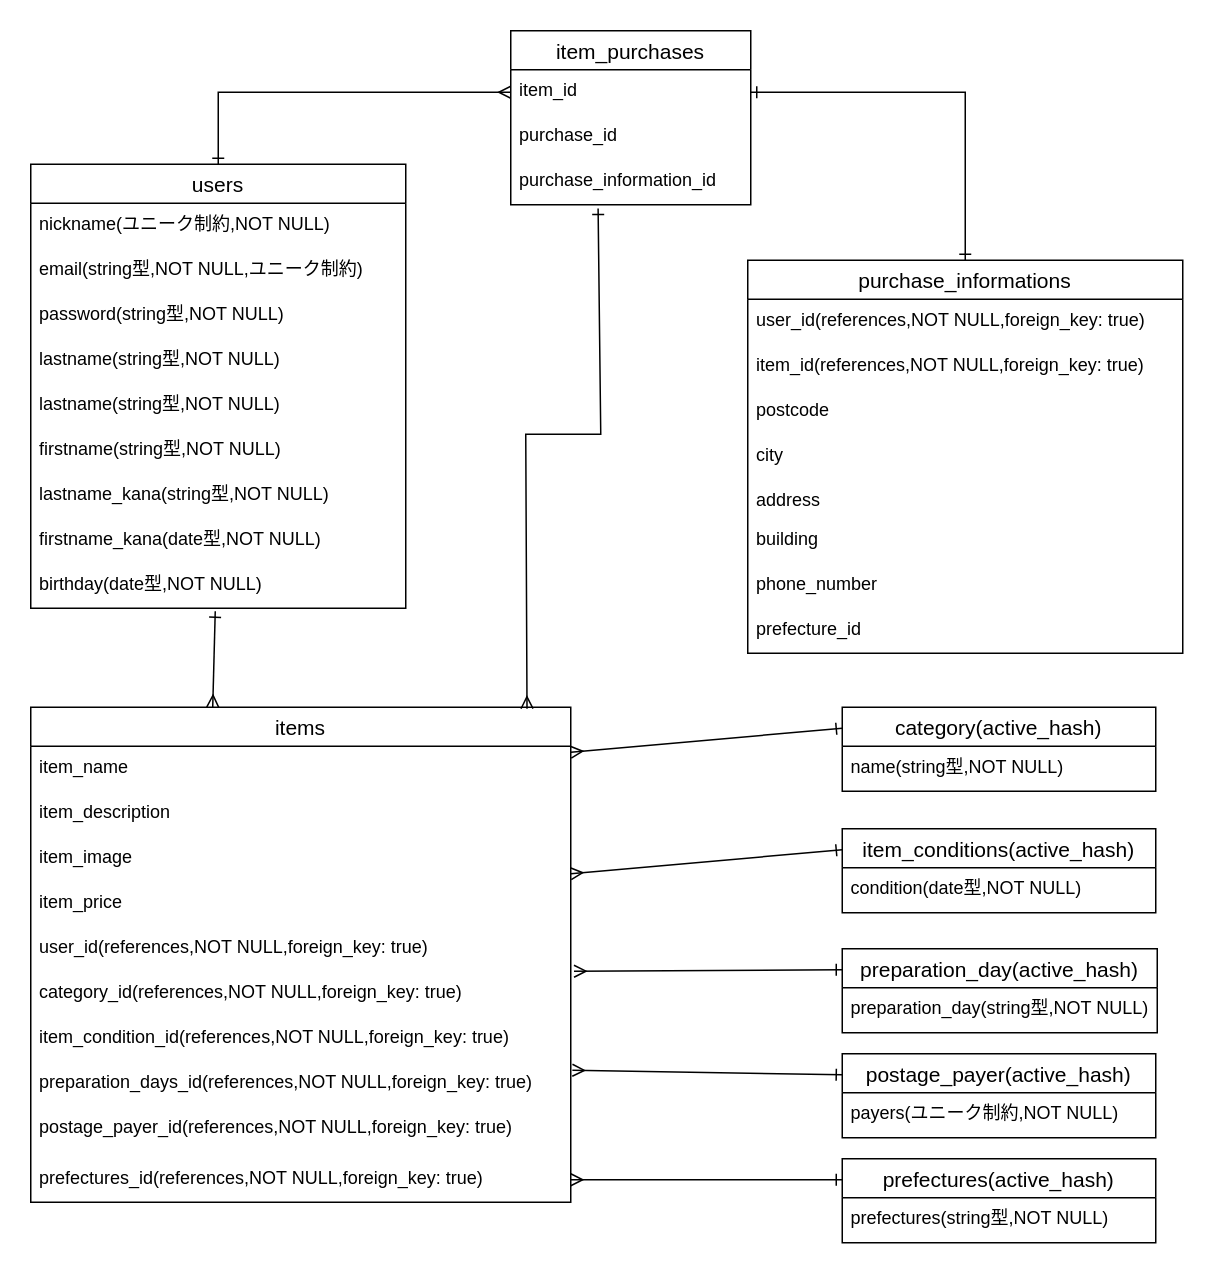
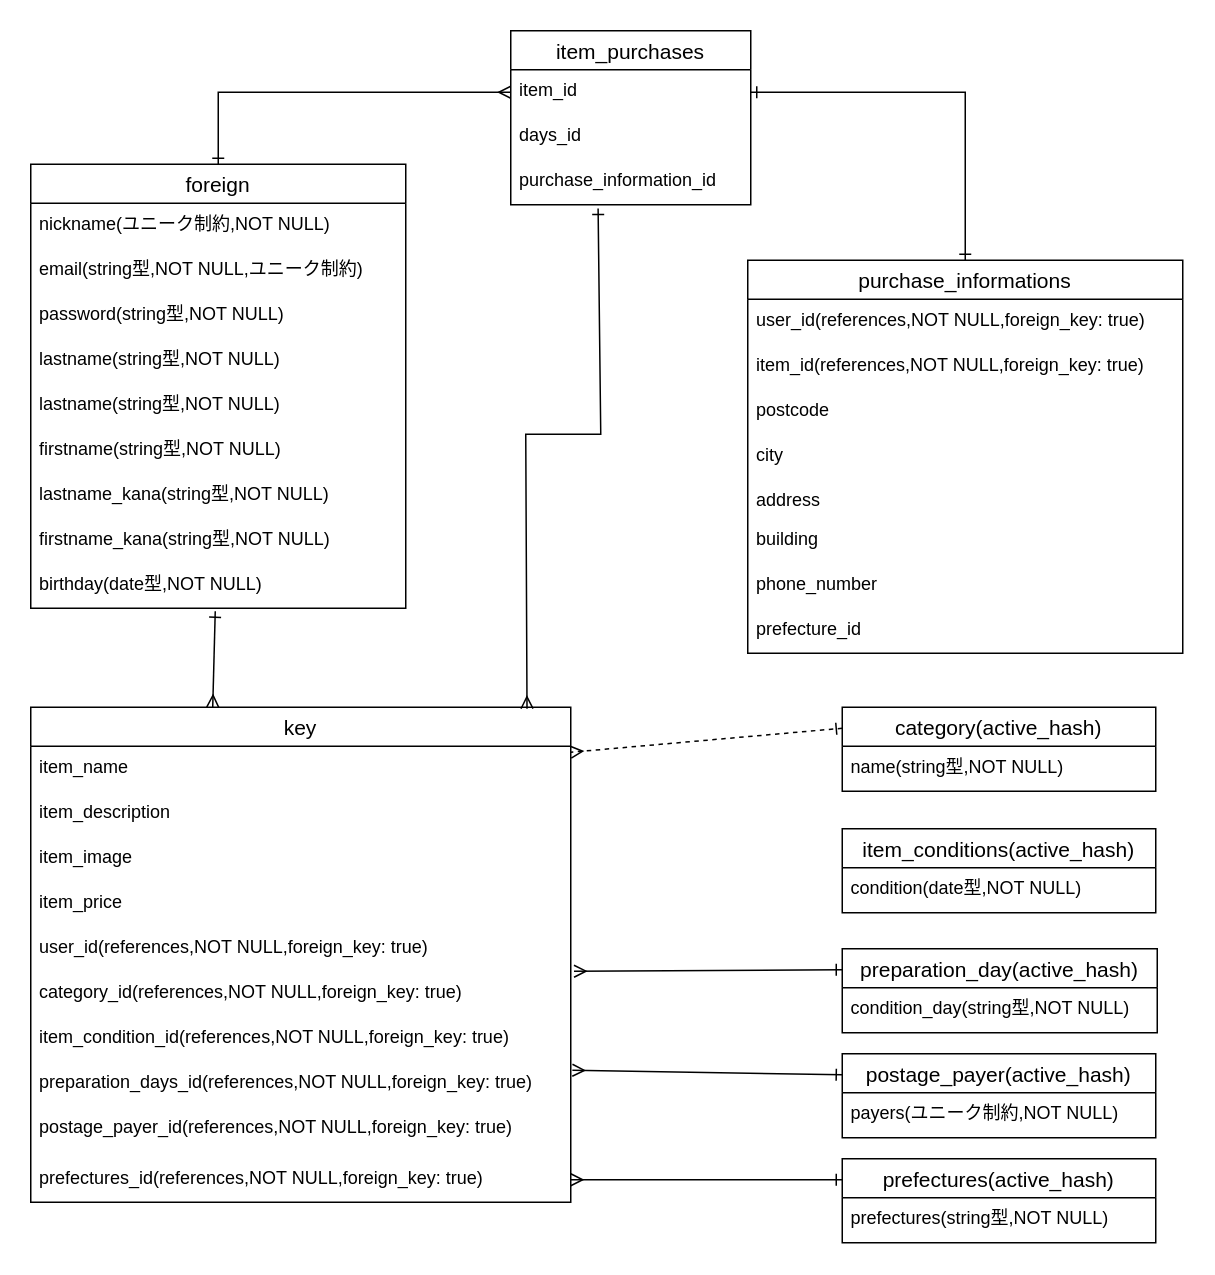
  <mxCell id="0" />
  <mxCell id="1" parent="0" />
- <mxCell id="2" value="users" style="swimlane;fontStyle=0;childLayout=stackLayout;horizontal=1;startSize=26;horizontalStack=0;resizeParent=1;resizeParentMax=0;resizeLast=0;collapsible=1;marginBottom=0;align=center;fontSize=14;" vertex="1" parent="1"><mxGeometry y="109" width="250" height="296" as="geometry" x="20" /></mxCell>
+ <mxCell id="2" value="foreign" style="swimlane;fontStyle=0;childLayout=stackLayout;horizontal=1;startSize=26;horizontalStack=0;resizeParent=1;resizeParentMax=0;resizeLast=0;collapsible=1;marginBottom=0;align=center;fontSize=14;" vertex="1" parent="1"><mxGeometry y="109" width="250" height="296" as="geometry" x="20" /></mxCell>
  <mxCell id="3" value="nickname(ユニーク制約,NOT NULL)" style="text;strokeColor=none;fillColor=none;spacingLeft=4;spacingRight=4;overflow=hidden;rotatable=0;points=[[0,0.5],[1,0.5]];portConstraint=eastwest;fontSize=12;" vertex="1" parent="2"><mxGeometry y="26" width="250" height="30" as="geometry" /></mxCell>
  <mxCell id="4" value="email(string型,NOT NULL,ユニーク制約)" style="text;strokeColor=none;fillColor=none;spacingLeft=4;spacingRight=4;overflow=hidden;rotatable=0;points=[[0,0.5],[1,0.5]];portConstraint=eastwest;fontSize=12;" vertex="1" parent="2"><mxGeometry y="56" width="250" height="30" as="geometry" /></mxCell>
  <mxCell id="5" value="password(string型,NOT NULL)" style="text;strokeColor=none;fillColor=none;spacingLeft=4;spacingRight=4;overflow=hidden;rotatable=0;points=[[0,0.5],[1,0.5]];portConstraint=eastwest;fontSize=12;" vertex="1" parent="2"><mxGeometry y="86" width="250" height="30" as="geometry" /></mxCell>
  <mxCell id="6" value="lastname(string型,NOT NULL)" style="text;strokeColor=none;fillColor=none;spacingLeft=4;spacingRight=4;overflow=hidden;rotatable=0;points=[[0,0.5],[1,0.5]];portConstraint=eastwest;fontSize=12;" vertex="1" parent="2"><mxGeometry y="116" width="250" height="30" as="geometry" /></mxCell>
  <mxCell id="7" value="lastname(string型,NOT NULL)" style="text;strokeColor=none;fillColor=none;spacingLeft=4;spacingRight=4;overflow=hidden;rotatable=0;points=[[0,0.5],[1,0.5]];portConstraint=eastwest;fontSize=12;" vertex="1" parent="2"><mxGeometry y="146" width="250" height="30" as="geometry" /></mxCell>
  <mxCell id="8" value="firstname(string型,NOT NULL)" style="text;strokeColor=none;fillColor=none;spacingLeft=4;spacingRight=4;overflow=hidden;rotatable=0;points=[[0,0.5],[1,0.5]];portConstraint=eastwest;fontSize=12;" vertex="1" parent="2"><mxGeometry y="176" width="250" height="30" as="geometry" /></mxCell>
  <mxCell id="9" value="lastname_kana(string型,NOT NULL)" style="text;strokeColor=none;fillColor=none;spacingLeft=4;spacingRight=4;overflow=hidden;rotatable=0;points=[[0,0.5],[1,0.5]];portConstraint=eastwest;fontSize=12;" vertex="1" parent="2"><mxGeometry y="206" width="250" height="30" as="geometry" /></mxCell>
- <mxCell id="10" value="firstname_kana(date型,NOT NULL)" style="text;strokeColor=none;fillColor=none;spacingLeft=4;spacingRight=4;overflow=hidden;rotatable=0;points=[[0,0.5],[1,0.5]];portConstraint=eastwest;fontSize=12;" vertex="1" parent="2"><mxGeometry y="236" width="250" height="30" as="geometry" /></mxCell>
+ <mxCell id="10" value="firstname_kana(string型,NOT NULL)" style="text;strokeColor=none;fillColor=none;spacingLeft=4;spacingRight=4;overflow=hidden;rotatable=0;points=[[0,0.5],[1,0.5]];portConstraint=eastwest;fontSize=12;" vertex="1" parent="2"><mxGeometry y="236" width="250" height="30" as="geometry" /></mxCell>
  <mxCell id="11" value="birthday(date型,NOT NULL)" style="text;strokeColor=none;fillColor=none;spacingLeft=4;spacingRight=4;overflow=hidden;rotatable=0;points=[[0,0.5],[1,0.5]];portConstraint=eastwest;fontSize=12;" vertex="1" parent="2"><mxGeometry y="266" width="250" height="30" as="geometry" /></mxCell>
- <mxCell id="12" value="items" style="swimlane;fontStyle=0;childLayout=stackLayout;horizontal=1;startSize=26;horizontalStack=0;resizeParent=1;resizeParentMax=0;resizeLast=0;collapsible=1;marginBottom=0;align=center;fontSize=14;" vertex="1" parent="1"><mxGeometry y="471" width="360" height="330" as="geometry" x="20" /></mxCell>
+ <mxCell id="12" value="key" style="swimlane;fontStyle=0;childLayout=stackLayout;horizontal=1;startSize=26;horizontalStack=0;resizeParent=1;resizeParentMax=0;resizeLast=0;collapsible=1;marginBottom=0;align=center;fontSize=14;" vertex="1" parent="1"><mxGeometry y="471" width="360" height="330" as="geometry" x="20" /></mxCell>
  <mxCell id="13" value="item_name" style="text;strokeColor=none;fillColor=none;spacingLeft=4;spacingRight=4;overflow=hidden;rotatable=0;points=[[0,0.5],[1,0.5]];portConstraint=eastwest;fontSize=12;" vertex="1" parent="12"><mxGeometry y="26" width="360" height="30" as="geometry" /></mxCell>
  <mxCell id="14" value="item_description" style="text;strokeColor=none;fillColor=none;spacingLeft=4;spacingRight=4;overflow=hidden;rotatable=0;points=[[0,0.5],[1,0.5]];portConstraint=eastwest;fontSize=12;" vertex="1" parent="12"><mxGeometry y="56" width="360" height="30" as="geometry" /></mxCell>
  <mxCell id="15" value="item_image" style="text;strokeColor=none;fillColor=none;spacingLeft=4;spacingRight=4;overflow=hidden;rotatable=0;points=[[0,0.5],[1,0.5]];portConstraint=eastwest;fontSize=12;" vertex="1" parent="12"><mxGeometry y="86" width="360" height="30" as="geometry" /></mxCell>
  <mxCell id="16" value="item_price" style="text;strokeColor=none;fillColor=none;spacingLeft=4;spacingRight=4;overflow=hidden;rotatable=0;points=[[0,0.5],[1,0.5]];portConstraint=eastwest;fontSize=12;" vertex="1" parent="12"><mxGeometry y="116" width="360" height="30" as="geometry" /></mxCell>
  <mxCell id="17" value="user_id(references,NOT NULL,foreign_key: true)" style="text;strokeColor=none;fillColor=none;spacingLeft=4;spacingRight=4;overflow=hidden;rotatable=0;points=[[0,0.5],[1,0.5]];portConstraint=eastwest;fontSize=12;" vertex="1" parent="12"><mxGeometry y="146" width="360" height="30" as="geometry" /></mxCell>
  <mxCell id="18" value="category_id(references,NOT NULL,foreign_key: true)" style="text;strokeColor=none;fillColor=none;spacingLeft=4;spacingRight=4;overflow=hidden;rotatable=0;points=[[0,0.5],[1,0.5]];portConstraint=eastwest;fontSize=12;" vertex="1" parent="12"><mxGeometry y="176" width="360" height="30" as="geometry" /></mxCell>
  <mxCell id="19" value="item_condition_id(references,NOT NULL,foreign_key: true)" style="text;strokeColor=none;fillColor=none;spacingLeft=4;spacingRight=4;overflow=hidden;rotatable=0;points=[[0,0.5],[1,0.5]];portConstraint=eastwest;fontSize=12;" vertex="1" parent="12"><mxGeometry y="206" width="360" height="30" as="geometry" /></mxCell>
  <mxCell id="20" value="preparation_days_id(references,NOT NULL,foreign_key: true)" style="text;strokeColor=none;fillColor=none;spacingLeft=4;spacingRight=4;overflow=hidden;rotatable=0;points=[[0,0.5],[1,0.5]];portConstraint=eastwest;fontSize=12;" vertex="1" parent="12"><mxGeometry y="236" width="360" height="30" as="geometry" /></mxCell>
  <mxCell id="21" value="postage_payer_id(references,NOT NULL,foreign_key: true)" style="text;strokeColor=none;fillColor=none;spacingLeft=4;spacingRight=4;overflow=hidden;rotatable=0;points=[[0,0.5],[1,0.5]];portConstraint=eastwest;fontSize=12;" vertex="1" parent="12"><mxGeometry y="266" width="360" height="34" as="geometry" /></mxCell>
  <mxCell id="22" value="prefectures_id(references,NOT NULL,foreign_key: true)" style="text;strokeColor=none;fillColor=none;spacingLeft=4;spacingRight=4;overflow=hidden;rotatable=0;points=[[0,0.5],[1,0.5]];portConstraint=eastwest;fontSize=12;" vertex="1" parent="12"><mxGeometry y="300" width="360" height="30" as="geometry" /></mxCell>
  <mxCell id="23" value="purchase_informations" style="swimlane;fontStyle=0;childLayout=stackLayout;horizontal=1;startSize=26;horizontalStack=0;resizeParent=1;resizeParentMax=0;resizeLast=0;collapsible=1;marginBottom=0;align=center;fontSize=14;" vertex="1" parent="1"><mxGeometry x="498" y="173" width="290" height="262" as="geometry" /></mxCell>
  <mxCell id="24" value="user_id(references,NOT NULL,foreign_key: true)" style="text;strokeColor=none;fillColor=none;spacingLeft=4;spacingRight=4;overflow=hidden;rotatable=0;points=[[0,0.5],[1,0.5]];portConstraint=eastwest;fontSize=12;" vertex="1" parent="23"><mxGeometry y="26" width="290" height="30" as="geometry" /></mxCell>
  <mxCell id="25" value="item_id(references,NOT NULL,foreign_key: true)" style="text;strokeColor=none;fillColor=none;spacingLeft=4;spacingRight=4;overflow=hidden;rotatable=0;points=[[0,0.5],[1,0.5]];portConstraint=eastwest;fontSize=12;" vertex="1" parent="23"><mxGeometry y="56" width="290" height="30" as="geometry" /></mxCell>
  <mxCell id="26" value="postcode" style="text;strokeColor=none;fillColor=none;spacingLeft=4;spacingRight=4;overflow=hidden;rotatable=0;points=[[0,0.5],[1,0.5]];portConstraint=eastwest;fontSize=12;" vertex="1" parent="23"><mxGeometry y="86" width="290" height="30" as="geometry" /></mxCell>
  <mxCell id="27" value="city" style="text;strokeColor=none;fillColor=none;spacingLeft=4;spacingRight=4;overflow=hidden;rotatable=0;points=[[0,0.5],[1,0.5]];portConstraint=eastwest;fontSize=12;" vertex="1" parent="23"><mxGeometry y="116" width="290" height="30" as="geometry" /></mxCell>
  <mxCell id="28" value="address" style="text;strokeColor=none;fillColor=none;spacingLeft=4;spacingRight=4;overflow=hidden;rotatable=0;points=[[0,0.5],[1,0.5]];portConstraint=eastwest;fontSize=12;" vertex="1" parent="23"><mxGeometry y="146" width="290" height="26" as="geometry" /></mxCell>
  <mxCell id="29" value="building" style="text;strokeColor=none;fillColor=none;spacingLeft=4;spacingRight=4;overflow=hidden;rotatable=0;points=[[0,0.5],[1,0.5]];portConstraint=eastwest;fontSize=12;" vertex="1" parent="23"><mxGeometry y="172" width="290" height="30" as="geometry" /></mxCell>
  <mxCell id="30" value="phone_number" style="text;strokeColor=none;fillColor=none;spacingLeft=4;spacingRight=4;overflow=hidden;rotatable=0;points=[[0,0.5],[1,0.5]];portConstraint=eastwest;fontSize=12;" vertex="1" parent="23"><mxGeometry y="202" width="290" height="30" as="geometry" /></mxCell>
  <mxCell id="31" value="prefecture_id" style="text;strokeColor=none;fillColor=none;spacingLeft=4;spacingRight=4;overflow=hidden;rotatable=0;points=[[0,0.5],[1,0.5]];portConstraint=eastwest;fontSize=12;" vertex="1" parent="23"><mxGeometry y="232" width="290" height="30" as="geometry" /></mxCell>
  <mxCell id="32" style="edgeStyle=none;rounded=0;html=1;exitX=0.492;exitY=1.067;exitDx=0;exitDy=0;startArrow=ERone;startFill=0;endArrow=ERmany;endFill=0;exitPerimeter=0;entryX=0.337;entryY=0;entryDx=0;entryDy=0;entryPerimeter=0;" edge="1" parent="1" source="11" target="12"><mxGeometry relative="1" as="geometry"><mxPoint x="120" y="307" as="targetPoint" /></mxGeometry></mxCell>
  <mxCell id="33" style="edgeStyle=none;rounded=0;html=1;startArrow=ERone;startFill=0;endArrow=ERmany;endFill=0;entryX=0;entryY=0.5;entryDx=0;entryDy=0;exitX=0.5;exitY=0;exitDx=0;exitDy=0;" edge="1" parent="1" source="2" target="50"><mxGeometry relative="1" as="geometry"><mxPoint x="340" y="219" as="sourcePoint" /><mxPoint x="460" y="219" as="targetPoint" /><Array as="points"><mxPoint x="145" y="61" /></Array></mxGeometry></mxCell>
  <mxCell id="34" value="category(active_hash)" style="swimlane;fontStyle=0;childLayout=stackLayout;horizontal=1;startSize=26;horizontalStack=0;resizeParent=1;resizeParentMax=0;resizeLast=0;collapsible=1;marginBottom=0;align=center;fontSize=14;" vertex="1" parent="1"><mxGeometry x="561" y="471" width="209" height="56" as="geometry" /></mxCell>
  <mxCell id="35" value="name(string型,NOT NULL)" style="text;strokeColor=none;fillColor=none;spacingLeft=4;spacingRight=4;overflow=hidden;rotatable=0;points=[[0,0.5],[1,0.5]];portConstraint=eastwest;fontSize=12;" vertex="1" parent="34"><mxGeometry y="26" width="209" height="30" as="geometry" /></mxCell>
- <mxCell id="36" style="edgeStyle=none;rounded=0;html=1;exitX=0;exitY=0.25;exitDx=0;exitDy=0;entryX=1;entryY=0.133;entryDx=0;entryDy=0;startArrow=ERone;startFill=0;endArrow=ERmany;endFill=0;entryPerimeter=0;" edge="1" parent="1" source="34" target="13"><mxGeometry relative="1" as="geometry"><mxPoint x="380" y="465" as="sourcePoint" /></mxGeometry></mxCell>
- <mxCell id="37" style="edgeStyle=none;rounded=0;html=1;exitX=0;exitY=0.25;exitDx=0;exitDy=0;entryX=1;entryY=0.833;entryDx=0;entryDy=0;entryPerimeter=0;startArrow=ERone;startFill=0;endArrow=ERmany;endFill=0;" edge="1" parent="1" source="38" target="15"><mxGeometry relative="1" as="geometry" /></mxCell>
+ <mxCell id="36" style="edgeStyle=none;rounded=0;html=1;exitX=0;exitY=0.25;exitDx=0;exitDy=0;entryX=1;entryY=0.133;entryDx=0;entryDy=0;startArrow=ERone;startFill=0;endArrow=ERmany;endFill=0;entryPerimeter=0;dashed=1;" edge="1" parent="1" source="34" target="13"><mxGeometry relative="1" as="geometry"><mxPoint x="380" y="465" as="sourcePoint" /></mxGeometry></mxCell>
  <mxCell id="38" value="item_conditions(active_hash)" style="swimlane;fontStyle=0;childLayout=stackLayout;horizontal=1;startSize=26;horizontalStack=0;resizeParent=1;resizeParentMax=0;resizeLast=0;collapsible=1;marginBottom=0;align=center;fontSize=14;" vertex="1" parent="1"><mxGeometry x="561" y="552" width="209" height="56" as="geometry" /></mxCell>
  <mxCell id="39" value="condition(date型,NOT NULL)" style="text;strokeColor=none;fillColor=none;spacingLeft=4;spacingRight=4;overflow=hidden;rotatable=0;points=[[0,0.5],[1,0.5]];portConstraint=eastwest;fontSize=12;" vertex="1" parent="38"><mxGeometry y="26" width="209" height="30" as="geometry" /></mxCell>
  <mxCell id="40" style="edgeStyle=none;rounded=0;html=1;exitX=0;exitY=0.25;exitDx=0;exitDy=0;entryX=1.006;entryY=0;entryDx=0;entryDy=0;startArrow=ERone;startFill=0;endArrow=ERmany;endFill=0;entryPerimeter=0;" edge="1" parent="1" source="41" target="18"><mxGeometry relative="1" as="geometry" /></mxCell>
  <mxCell id="41" value="preparation_day(active_hash)" style="swimlane;fontStyle=0;childLayout=stackLayout;horizontal=1;startSize=26;horizontalStack=0;resizeParent=1;resizeParentMax=0;resizeLast=0;collapsible=1;marginBottom=0;align=center;fontSize=14;" vertex="1" parent="1"><mxGeometry x="561" y="632" width="210" height="56" as="geometry" /></mxCell>
- <mxCell id="42" value="preparation_day(string型,NOT NULL)" style="text;strokeColor=none;fillColor=none;spacingLeft=4;spacingRight=4;overflow=hidden;rotatable=0;points=[[0,0.5],[1,0.5]];portConstraint=eastwest;fontSize=12;" vertex="1" parent="41"><mxGeometry y="26" width="210" height="30" as="geometry" /></mxCell>
+ <mxCell id="42" value="condition_day(string型,NOT NULL)" style="text;strokeColor=none;fillColor=none;spacingLeft=4;spacingRight=4;overflow=hidden;rotatable=0;points=[[0,0.5],[1,0.5]];portConstraint=eastwest;fontSize=12;" vertex="1" parent="41"><mxGeometry y="26" width="210" height="30" as="geometry" /></mxCell>
  <mxCell id="43" style="edgeStyle=none;rounded=0;html=1;exitX=0;exitY=0.25;exitDx=0;exitDy=0;entryX=1.003;entryY=0.2;entryDx=0;entryDy=0;entryPerimeter=0;startArrow=ERone;startFill=0;endArrow=ERmany;endFill=0;" edge="1" parent="1" source="44" target="20"><mxGeometry relative="1" as="geometry" /></mxCell>
  <mxCell id="44" value="postage_payer(active_hash)" style="swimlane;fontStyle=0;childLayout=stackLayout;horizontal=1;startSize=26;horizontalStack=0;resizeParent=1;resizeParentMax=0;resizeLast=0;collapsible=1;marginBottom=0;align=center;fontSize=14;" vertex="1" parent="1"><mxGeometry x="561" y="702" width="209" height="56" as="geometry" /></mxCell>
  <mxCell id="45" value="payers(ユニーク制約,NOT NULL)" style="text;strokeColor=none;fillColor=none;spacingLeft=4;spacingRight=4;overflow=hidden;rotatable=0;points=[[0,0.5],[1,0.5]];portConstraint=eastwest;fontSize=12;" vertex="1" parent="44"><mxGeometry y="26" width="209" height="30" as="geometry" /></mxCell>
  <mxCell id="46" style="edgeStyle=none;rounded=0;html=1;exitX=0;exitY=0.25;exitDx=0;exitDy=0;entryX=1;entryY=0.5;entryDx=0;entryDy=0;startArrow=ERone;startFill=0;endArrow=ERmany;endFill=0;" edge="1" parent="1" source="47" target="22"><mxGeometry relative="1" as="geometry" /></mxCell>
  <mxCell id="47" value="prefectures(active_hash)" style="swimlane;fontStyle=0;childLayout=stackLayout;horizontal=1;startSize=26;horizontalStack=0;resizeParent=1;resizeParentMax=0;resizeLast=0;collapsible=1;marginBottom=0;align=center;fontSize=14;" vertex="1" parent="1"><mxGeometry x="561" y="772" width="209" height="56" as="geometry" /></mxCell>
  <mxCell id="48" value="prefectures(string型,NOT NULL)" style="text;strokeColor=none;fillColor=none;spacingLeft=4;spacingRight=4;overflow=hidden;rotatable=0;points=[[0,0.5],[1,0.5]];portConstraint=eastwest;fontSize=12;" vertex="1" parent="47"><mxGeometry y="26" width="209" height="30" as="geometry" /></mxCell>
  <mxCell id="49" value="item_purchases" style="swimlane;fontStyle=0;childLayout=stackLayout;horizontal=1;startSize=26;horizontalStack=0;resizeParent=1;resizeParentMax=0;resizeLast=0;collapsible=1;marginBottom=0;align=center;fontSize=14;" vertex="1" parent="1"><mxGeometry x="340" y="20" width="160" height="116" as="geometry" /></mxCell>
  <mxCell id="50" value="item_id" style="text;strokeColor=none;fillColor=none;spacingLeft=4;spacingRight=4;overflow=hidden;rotatable=0;points=[[0,0.5],[1,0.5]];portConstraint=eastwest;fontSize=12;" vertex="1" parent="49"><mxGeometry y="26" width="160" height="30" as="geometry" /></mxCell>
- <mxCell id="51" value="purchase_id" style="text;strokeColor=none;fillColor=none;spacingLeft=4;spacingRight=4;overflow=hidden;rotatable=0;points=[[0,0.5],[1,0.5]];portConstraint=eastwest;fontSize=12;" vertex="1" parent="49"><mxGeometry y="56" width="160" height="30" as="geometry" /></mxCell>
+ <mxCell id="51" value="days_id" style="text;strokeColor=none;fillColor=none;spacingLeft=4;spacingRight=4;overflow=hidden;rotatable=0;points=[[0,0.5],[1,0.5]];portConstraint=eastwest;fontSize=12;" vertex="1" parent="49"><mxGeometry y="56" width="160" height="30" as="geometry" /></mxCell>
  <mxCell id="52" value="purchase_information_id" style="text;strokeColor=none;fillColor=none;spacingLeft=4;spacingRight=4;overflow=hidden;rotatable=0;points=[[0,0.5],[1,0.5]];portConstraint=eastwest;fontSize=12;" vertex="1" parent="49"><mxGeometry y="86" width="160" height="30" as="geometry" /></mxCell>
  <mxCell id="53" style="edgeStyle=none;rounded=0;html=1;exitX=1;exitY=0.5;exitDx=0;exitDy=0;entryX=0.5;entryY=0;entryDx=0;entryDy=0;startArrow=ERone;startFill=0;endArrow=ERone;endFill=0;" edge="1" parent="1" source="50" target="23"><mxGeometry relative="1" as="geometry"><Array as="points"><mxPoint x="643" y="61" /></Array></mxGeometry></mxCell>
  <mxCell id="54" style="edgeStyle=none;rounded=0;html=1;startArrow=ERone;startFill=0;endArrow=ERmany;endFill=0;entryX=0.919;entryY=0.003;entryDx=0;entryDy=0;entryPerimeter=0;exitX=0.364;exitY=1.083;exitDx=0;exitDy=0;exitPerimeter=0;" edge="1" parent="1" source="52" target="12"><mxGeometry relative="1" as="geometry"><mxPoint x="415" y="99" as="sourcePoint" /><mxPoint x="360" y="379" as="targetPoint" /><Array as="points"><mxPoint x="400" y="289" /><mxPoint x="350" y="289" /></Array></mxGeometry></mxCell>
